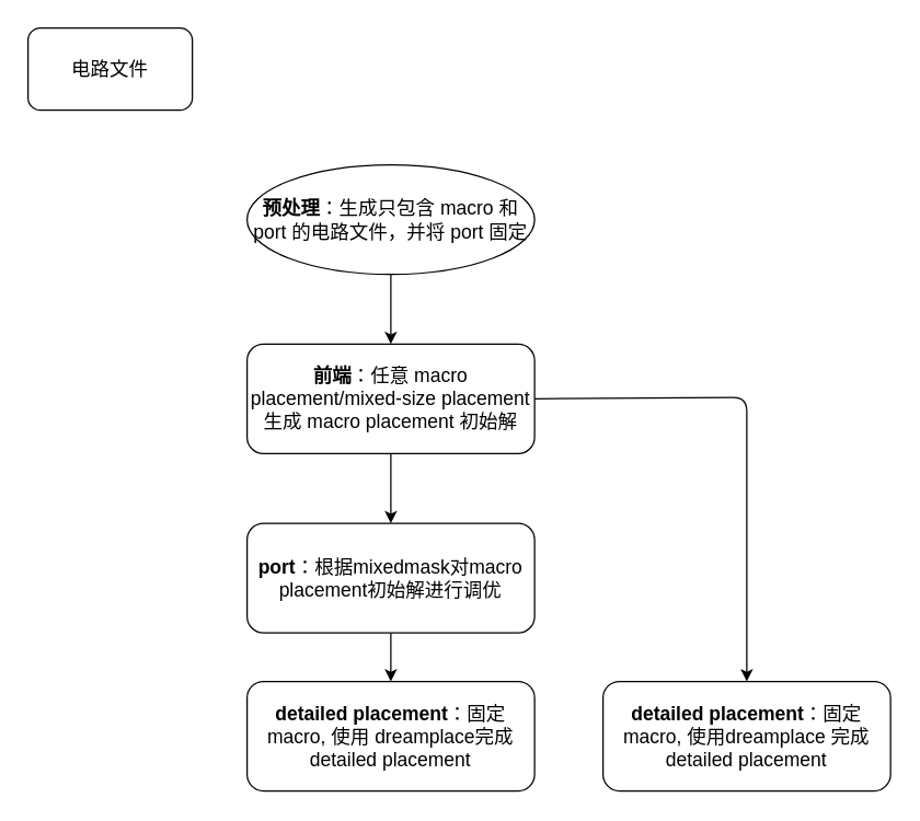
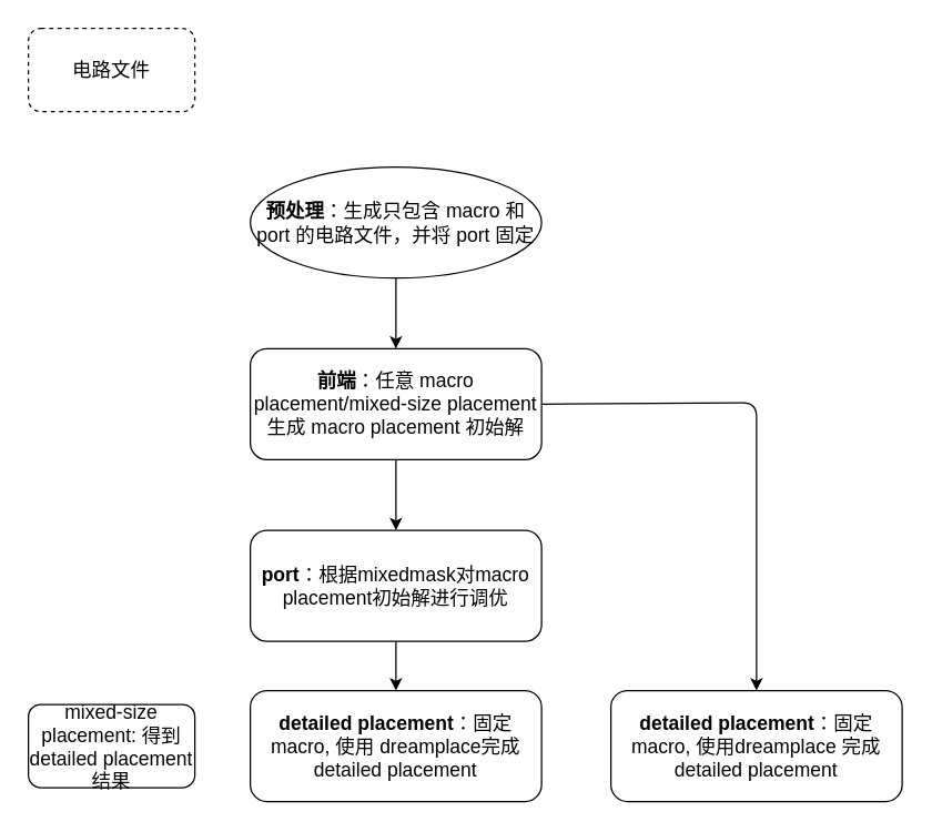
  <mxCell id="0" />
  <mxCell id="1" parent="0" />
  <mxCell id="2" value="" style="edgeStyle=none;html=1;fontSize=14;" edge="1" parent="1" source="3" target="6"><mxGeometry relative="1" as="geometry" /></mxCell>
  <mxCell id="3" value="&lt;b style=&quot;font-size: 14px;&quot;&gt;预处理&lt;/b&gt;：生成只包含 macro 和 port 的电路文件，并将 port 固定" style="ellipse;whiteSpace=wrap;html=1;fontSize=14;" vertex="1" parent="1"><mxGeometry x="180" y="120" width="210" height="80" as="geometry" /></mxCell>
  <mxCell id="4" value="" style="edgeStyle=none;html=1;fontSize=14;" edge="1" parent="1" source="6" target="8"><mxGeometry relative="1" as="geometry" /></mxCell>
  <mxCell id="5" value="" style="edgeStyle=none;html=1;exitX=1;exitY=0.5;exitDx=0;exitDy=0;fontSize=14;" edge="1" parent="1" source="6" target="10"><mxGeometry relative="1" as="geometry"><mxPoint x="430" y="270" as="sourcePoint" /><Array as="points"><mxPoint x="545" y="290" /></Array></mxGeometry></mxCell>
  <mxCell id="6" value="&lt;b style=&quot;font-size: 14px;&quot;&gt;前端&lt;/b&gt;：任意 macro placement/mixed-size placement 生成 macro placement 初始解" style="whiteSpace=wrap;html=1;rounded=1;fontSize=14;" vertex="1" parent="1"><mxGeometry x="180" y="251" width="210" height="80" as="geometry" /></mxCell>
  <mxCell id="7" value="" style="edgeStyle=none;html=1;fontSize=14;" edge="1" parent="1" source="8" target="9"><mxGeometry relative="1" as="geometry" /></mxCell>
  <mxCell id="8" value="&lt;b style=&quot;font-size: 14px;&quot;&gt;port&lt;/b&gt;：根据mixedmask对macro placement初始解进行调优" style="whiteSpace=wrap;html=1;rounded=1;fontSize=14;" vertex="1" parent="1"><mxGeometry x="180" y="382" width="210" height="80" as="geometry" /></mxCell>
  <mxCell id="9" value="&lt;b style=&quot;font-size: 14px;&quot;&gt;detailed placement&lt;/b&gt;：固定macro, 使用 dreamplace完成detailed placement" style="whiteSpace=wrap;html=1;rounded=1;fontSize=14;" vertex="1" parent="1"><mxGeometry x="180" y="497.5" width="210" height="80" as="geometry" /></mxCell>
  <mxCell id="10" value="&lt;b style=&quot;font-size: 14px;&quot;&gt;detailed placement&lt;/b&gt;：固定 macro, 使用dreamplace 完成 detailed placement" style="whiteSpace=wrap;html=1;rounded=1;fontSize=14;" vertex="1" parent="1"><mxGeometry x="440" y="497.5" width="210" height="80" as="geometry" /></mxCell>
- <mxCell id="11" value="电路文件" style="rounded=1;whiteSpace=wrap;html=1;fontSize=14;" vertex="1" parent="1"><mxGeometry x="20" y="20" width="120" height="60" as="geometry" /></mxCell>
+ <mxCell id="11" value="电路文件" style="rounded=1;whiteSpace=wrap;html=1;fontSize=14;dashed=1;" vertex="1" parent="1"><mxGeometry x="20" y="20" width="120" height="60" as="geometry" /></mxCell>
+ <mxCell id="12" value="mixed-size placement: 得到detailed placement结果" style="whiteSpace=wrap;html=1;fontSize=14;rounded=1;" vertex="1" parent="1"><mxGeometry x="20" y="507.5" width="120" height="60" as="geometry" /></mxCell>
